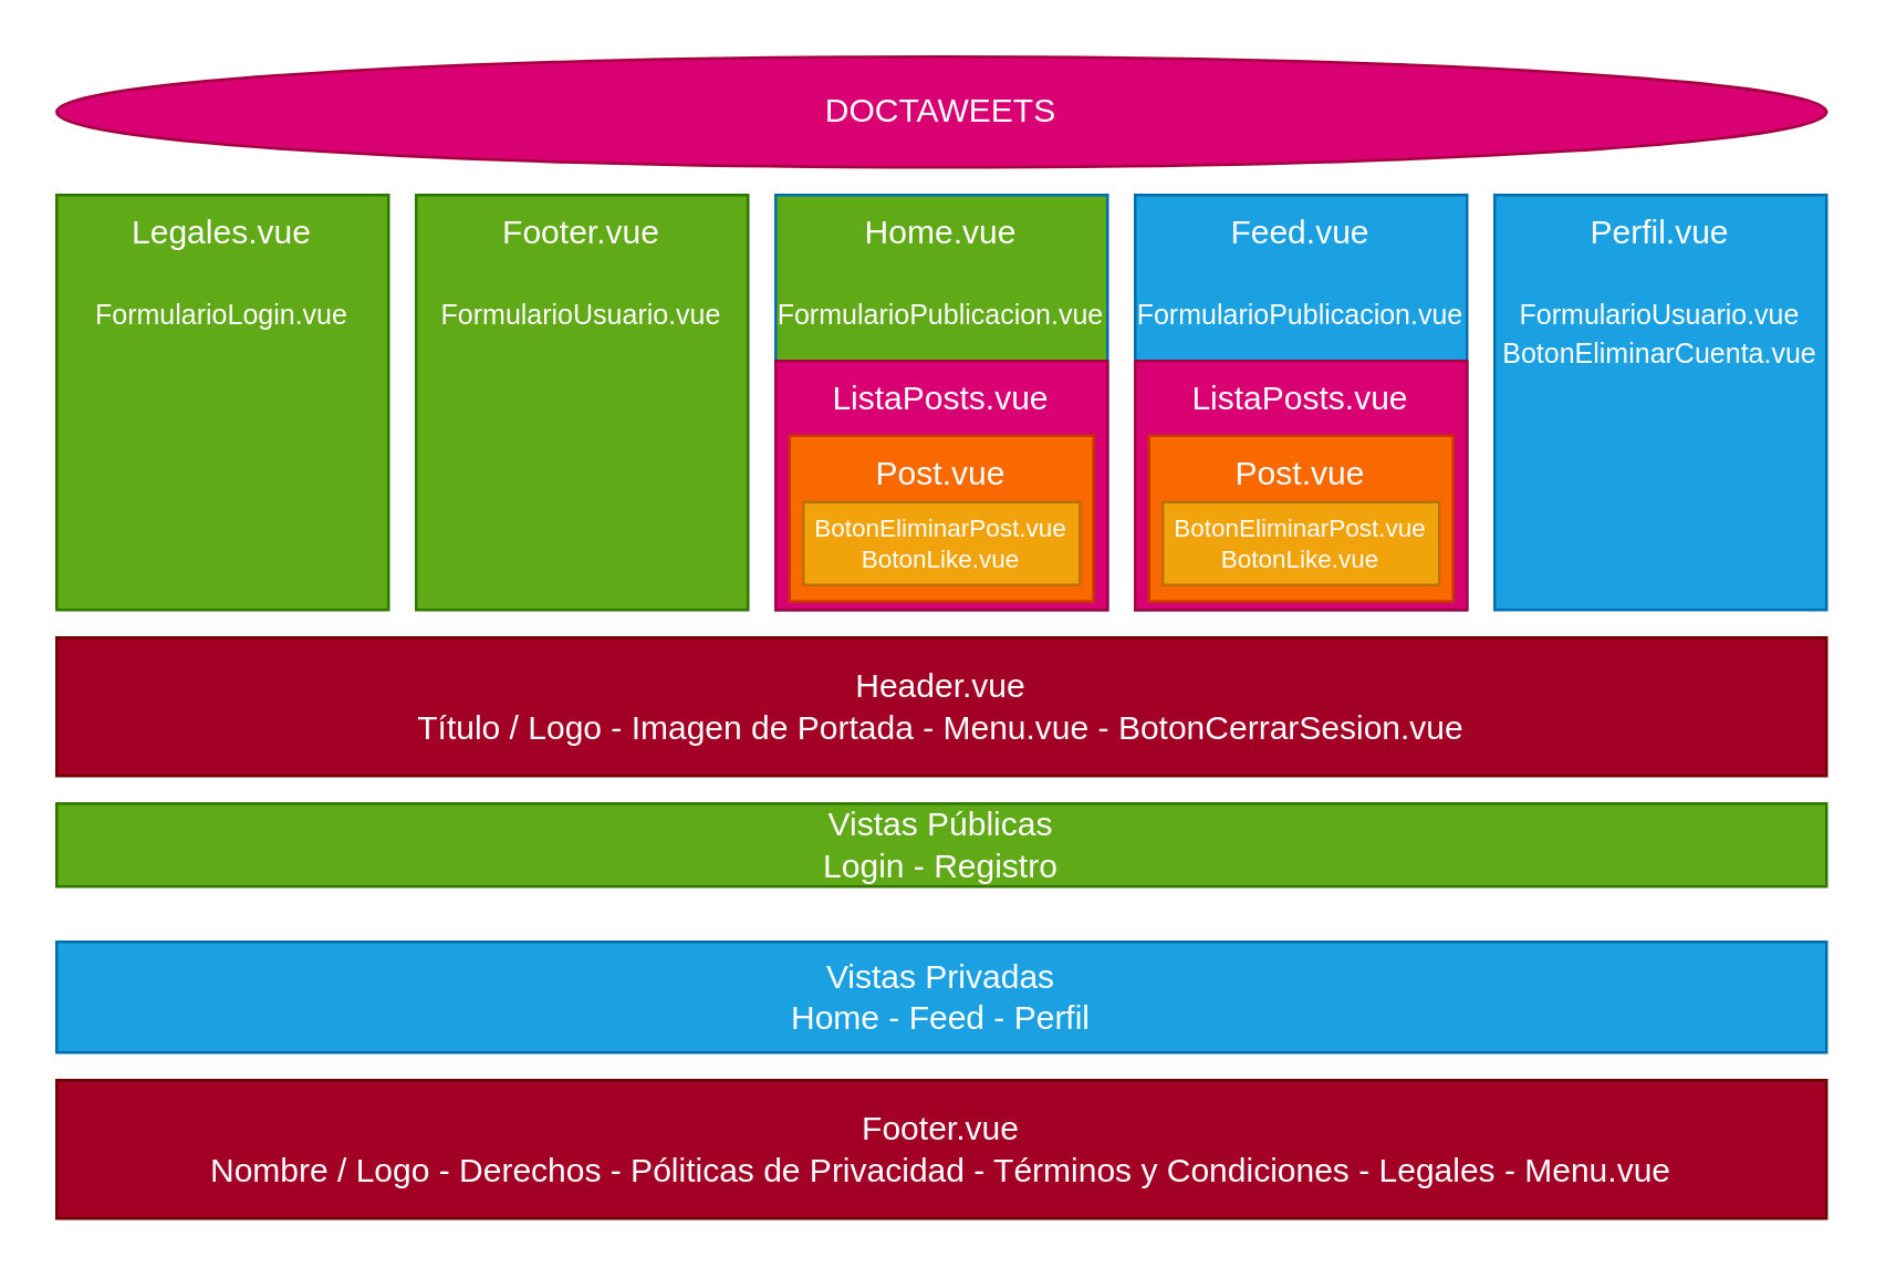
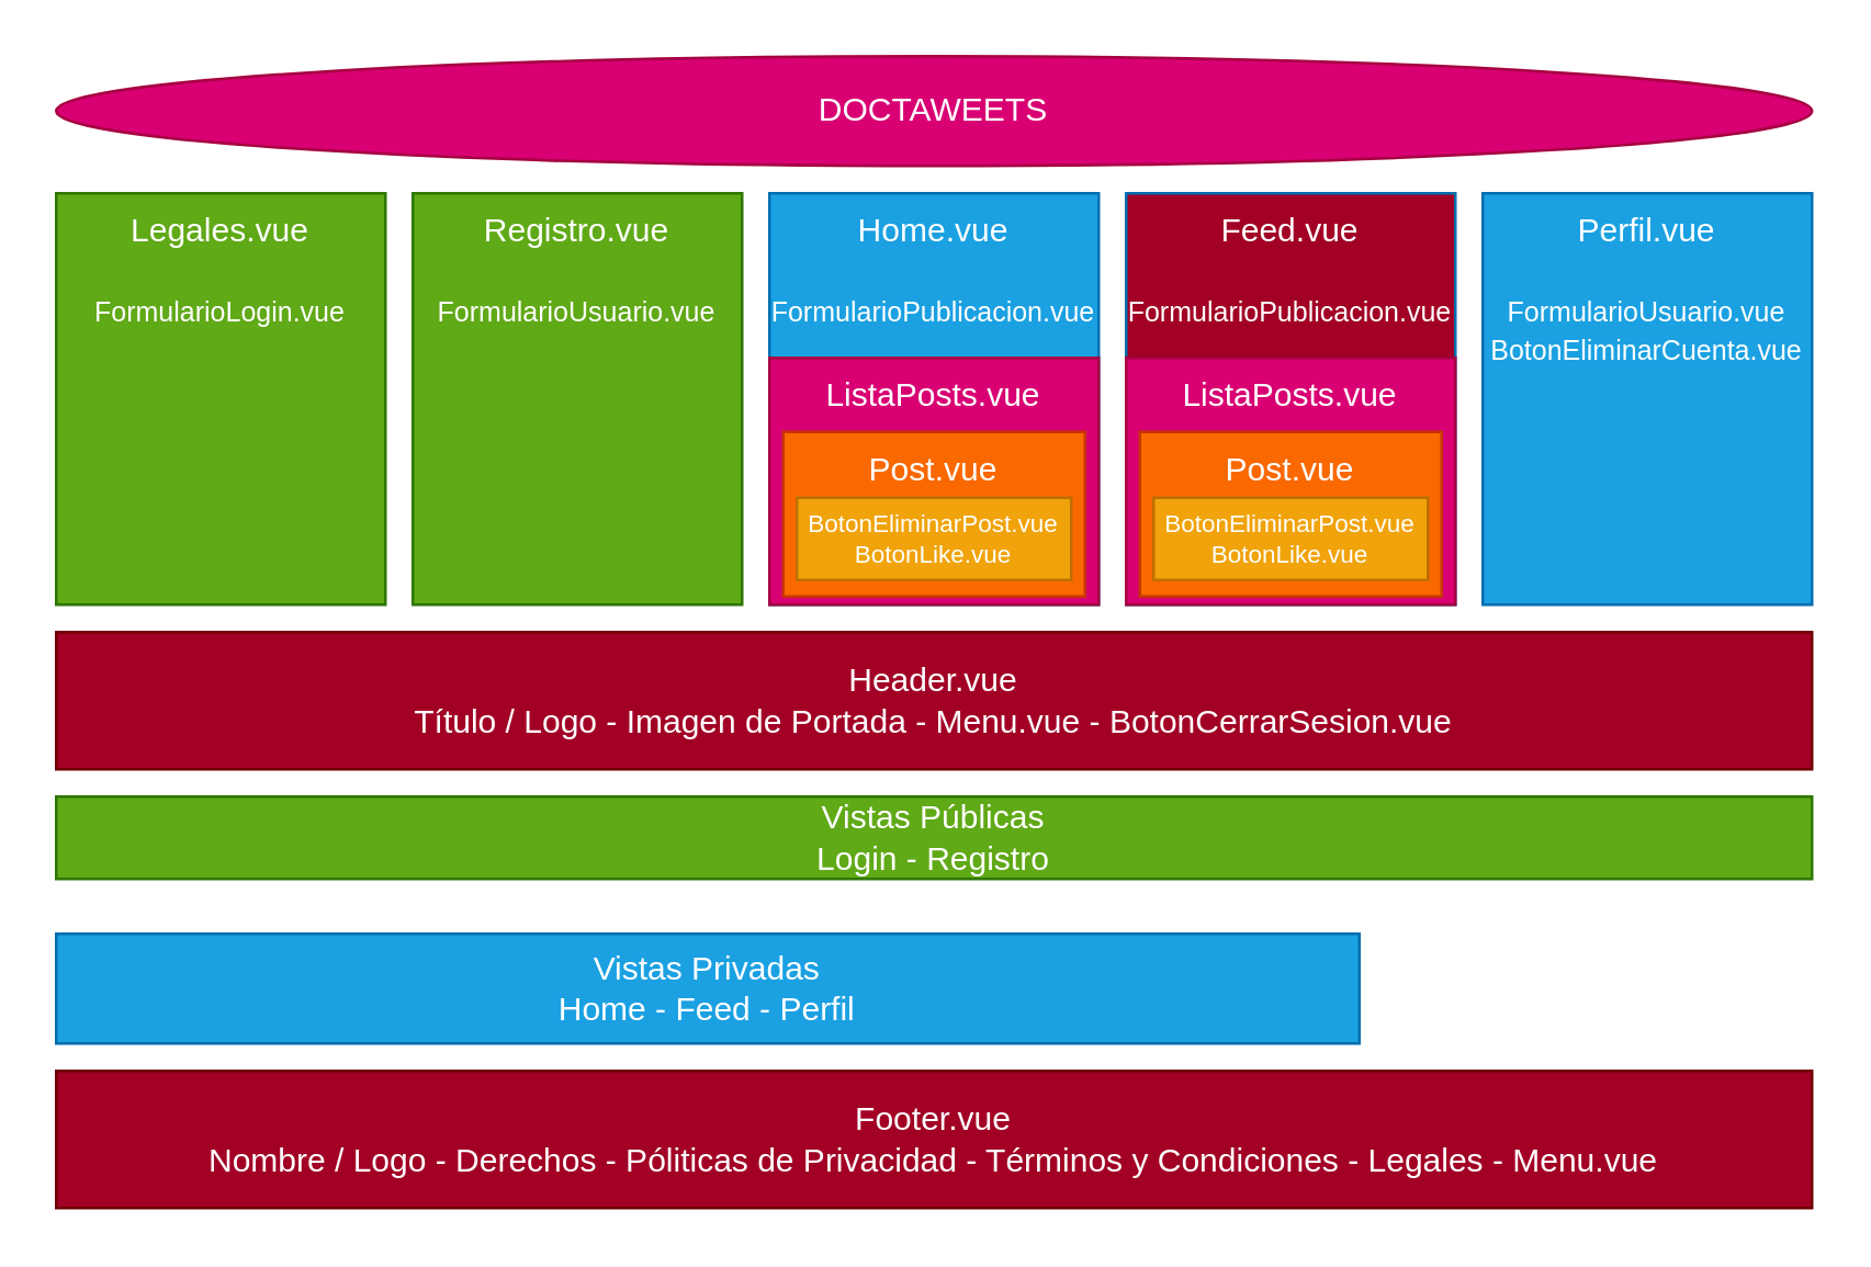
  <mxCell id="0" />
  <mxCell id="1" parent="0" />
- <mxCell id="2" value="Home.vue&lt;br&gt;&lt;br&gt;&lt;font style=&quot;font-size: 10px&quot;&gt;FormularioPublicacion.vue&lt;/font&gt;" style="whiteSpace=wrap;html=1;fillColor=#60a917;strokeColor=#006EAF;fontColor=#ffffff;verticalAlign=top;" parent="1" vertex="1"><mxGeometry x="280" y="70" width="120" height="150" as="geometry" /></mxCell>
- <mxCell id="3" value="Footer.vue&lt;br&gt;&lt;br&gt;&lt;font style=&quot;font-size: 10px&quot;&gt;FormularioUsuario.vue&lt;/font&gt;" style="whiteSpace=wrap;html=1;fillColor=#60a917;strokeColor=#2D7600;fontColor=#ffffff;verticalAlign=top;" parent="1" vertex="1"><mxGeometry x="150" y="70" width="120" height="150" as="geometry" /></mxCell>
+ <mxCell id="2" value="Home.vue&lt;br&gt;&lt;br&gt;&lt;font style=&quot;font-size: 10px&quot;&gt;FormularioPublicacion.vue&lt;/font&gt;" style="whiteSpace=wrap;html=1;fillColor=#1ba1e2;strokeColor=#006EAF;fontColor=#ffffff;verticalAlign=top;" parent="1" vertex="1"><mxGeometry x="280" y="70" width="120" height="150" as="geometry" /></mxCell>
+ <mxCell id="3" value="Registro.vue&lt;br&gt;&lt;br&gt;&lt;font style=&quot;font-size: 10px&quot;&gt;FormularioUsuario.vue&lt;/font&gt;" style="whiteSpace=wrap;html=1;fillColor=#60a917;strokeColor=#2D7600;fontColor=#ffffff;verticalAlign=top;" parent="1" vertex="1"><mxGeometry x="150" y="70" width="120" height="150" as="geometry" /></mxCell>
  <mxCell id="4" value="Legales.vue&lt;br&gt;&lt;br&gt;&lt;font style=&quot;font-size: 10px&quot;&gt;FormularioLogin.vue&lt;/font&gt;" style="whiteSpace=wrap;html=1;fillColor=#60a917;strokeColor=#2D7600;fontColor=#ffffff;verticalAlign=top;" parent="1" vertex="1"><mxGeometry x="20" y="70" width="120" height="150" as="geometry" /></mxCell>
- <mxCell id="5" value="Feed.vue&lt;br&gt;&lt;br&gt;&lt;font style=&quot;font-size: 10px&quot;&gt;FormularioPublicacion.vue&lt;br&gt;&lt;/font&gt;" style="whiteSpace=wrap;html=1;fillColor=#1ba1e2;strokeColor=#006EAF;fontColor=#ffffff;verticalAlign=top;" parent="1" vertex="1"><mxGeometry x="410" y="70" width="120" height="150" as="geometry" /></mxCell>
+ <mxCell id="5" value="Feed.vue&lt;br&gt;&lt;br&gt;&lt;font style=&quot;font-size: 10px&quot;&gt;FormularioPublicacion.vue&lt;br&gt;&lt;/font&gt;" style="whiteSpace=wrap;html=1;fillColor=#a20025;strokeColor=#006EAF;fontColor=#ffffff;verticalAlign=top;" parent="1" vertex="1"><mxGeometry x="410" y="70" width="120" height="150" as="geometry" /></mxCell>
  <mxCell id="6" value="Perfil.vue&lt;br&gt;&lt;br&gt;&lt;font style=&quot;font-size: 10px&quot;&gt;FormularioUsuario.vue&lt;br&gt;BotonEliminarCuenta.vue&lt;/font&gt;" style="whiteSpace=wrap;html=1;fillColor=#1ba1e2;strokeColor=#006EAF;fontColor=#ffffff;verticalAlign=top;" parent="1" vertex="1"><mxGeometry x="540" y="70" width="120" height="150" as="geometry" /></mxCell>
  <mxCell id="7" value="Header.vue&lt;br&gt;Título / Logo - Imagen de Portada - Menu.vue - BotonCerrarSesion.vue" style="whiteSpace=wrap;html=1;fillColor=#a20025;strokeColor=#6F0000;fontColor=#ffffff;" parent="1" vertex="1"><mxGeometry x="20" y="230" width="640" height="50" as="geometry" /></mxCell>
  <mxCell id="8" value="Footer.vue&lt;br&gt;Nombre / Logo - Derechos - Póliticas de Privacidad - Términos y Condiciones - Legales -&amp;nbsp;Menu.vue" style="whiteSpace=wrap;html=1;fillColor=#a20025;strokeColor=#6F0000;fontColor=#ffffff;" parent="1" vertex="1"><mxGeometry x="20" y="390" width="640" height="50" as="geometry" /></mxCell>
- <mxCell id="9" value="Vistas Privadas&lt;br&gt;Home - Feed - Perfil" style="whiteSpace=wrap;html=1;fillColor=#1ba1e2;strokeColor=#006EAF;fontColor=#ffffff;" parent="1" vertex="1"><mxGeometry x="20" y="340" width="640" height="40" as="geometry" /></mxCell>
+ <mxCell id="9" value="Vistas Privadas&lt;br&gt;Home - Feed - Perfil" style="whiteSpace=wrap;html=1;fillColor=#1ba1e2;strokeColor=#006EAF;fontColor=#ffffff;" parent="1" vertex="1"><mxGeometry x="20" y="340" width="475" height="40" as="geometry" /></mxCell>
  <mxCell id="10" value="DOCTAWEETS" style="ellipse;whiteSpace=wrap;html=1;fillColor=#d80073;strokeColor=#A50040;fontColor=#ffffff;" parent="1" vertex="1"><mxGeometry x="20" width="640" height="40" as="geometry" y="20" /></mxCell>
  <mxCell id="11" value="Vistas Públicas&lt;br&gt;Login - Registro" style="whiteSpace=wrap;html=1;fillColor=#60a917;strokeColor=#2D7600;fontColor=#ffffff;" parent="1" vertex="1"><mxGeometry x="20" y="290" width="640" height="30" as="geometry" /></mxCell>
  <mxCell id="12" value="&lt;span style=&quot;color: rgb(255 , 255 , 255)&quot;&gt;ListaPosts.vue&lt;/span&gt;" style="rounded=0;whiteSpace=wrap;html=1;verticalAlign=top;fillColor=#d80073;strokeColor=#A50040;fontColor=#ffffff;" vertex="1" parent="1"><mxGeometry x="280" y="130" width="120" height="90" as="geometry" /></mxCell>
  <mxCell id="13" value="Post.vue" style="rounded=0;whiteSpace=wrap;html=1;verticalAlign=top;fillColor=#fa6800;strokeColor=#C73500;fontColor=#ffffff;" vertex="1" parent="1"><mxGeometry x="285" y="157" width="110" height="60" as="geometry" /></mxCell>
  <mxCell id="14" value="&lt;span style=&quot;font-size: 9px;&quot;&gt;BotonEliminarPost.vue&lt;/span&gt;&lt;br style=&quot;font-size: 9px;&quot;&gt;&lt;span style=&quot;font-size: 9px;&quot;&gt;BotonLike.vue&lt;br style=&quot;font-size: 9px;&quot;&gt;&lt;/span&gt;" style="rounded=0;whiteSpace=wrap;html=1;fillColor=#f0a30a;strokeColor=#BD7000;fontColor=#ffffff;fontSize=9;" vertex="1" parent="1"><mxGeometry x="290" y="181" width="100" height="30" as="geometry" /></mxCell>
  <mxCell id="15" value="&lt;span style=&quot;color: rgb(255 , 255 , 255)&quot;&gt;ListaPosts.vue&lt;/span&gt;" style="rounded=0;whiteSpace=wrap;html=1;verticalAlign=top;fillColor=#d80073;strokeColor=#A50040;fontColor=#ffffff;" vertex="1" parent="1"><mxGeometry x="410" y="130" width="120" height="90" as="geometry" /></mxCell>
  <mxCell id="16" value="Post.vue" style="rounded=0;whiteSpace=wrap;html=1;verticalAlign=top;fillColor=#fa6800;strokeColor=#C73500;fontColor=#ffffff;" vertex="1" parent="1"><mxGeometry x="415" y="157" width="110" height="60" as="geometry" /></mxCell>
  <mxCell id="17" value="&lt;span style=&quot;font-size: 9px;&quot;&gt;BotonEliminarPost.vue&lt;/span&gt;&lt;br style=&quot;font-size: 9px;&quot;&gt;&lt;span style=&quot;font-size: 9px;&quot;&gt;BotonLike.vue&lt;br style=&quot;font-size: 9px;&quot;&gt;&lt;/span&gt;" style="rounded=0;whiteSpace=wrap;html=1;fillColor=#f0a30a;strokeColor=#BD7000;fontColor=#ffffff;fontSize=9;" vertex="1" parent="1"><mxGeometry x="420" y="181" width="100" height="30" as="geometry" /></mxCell>
